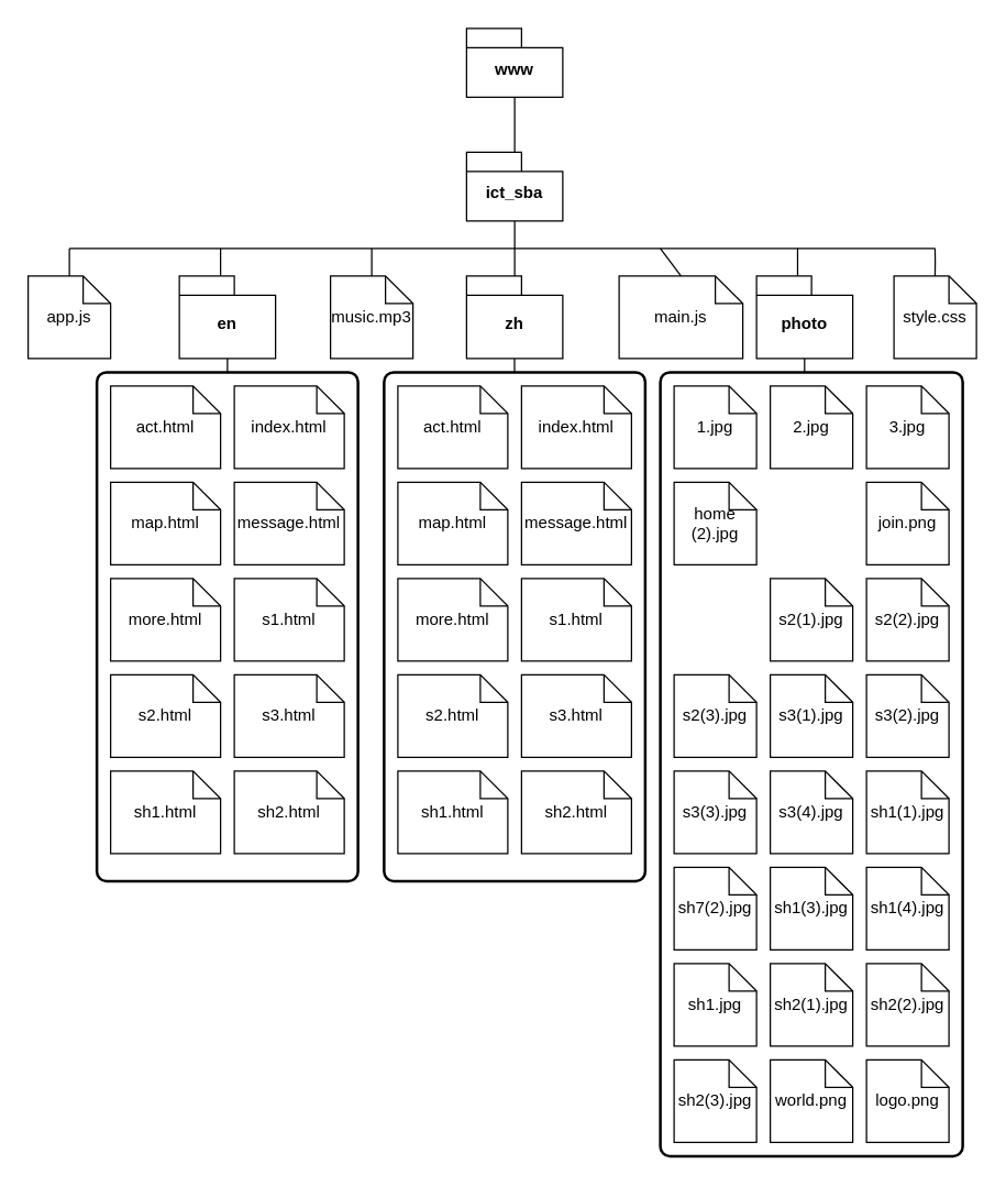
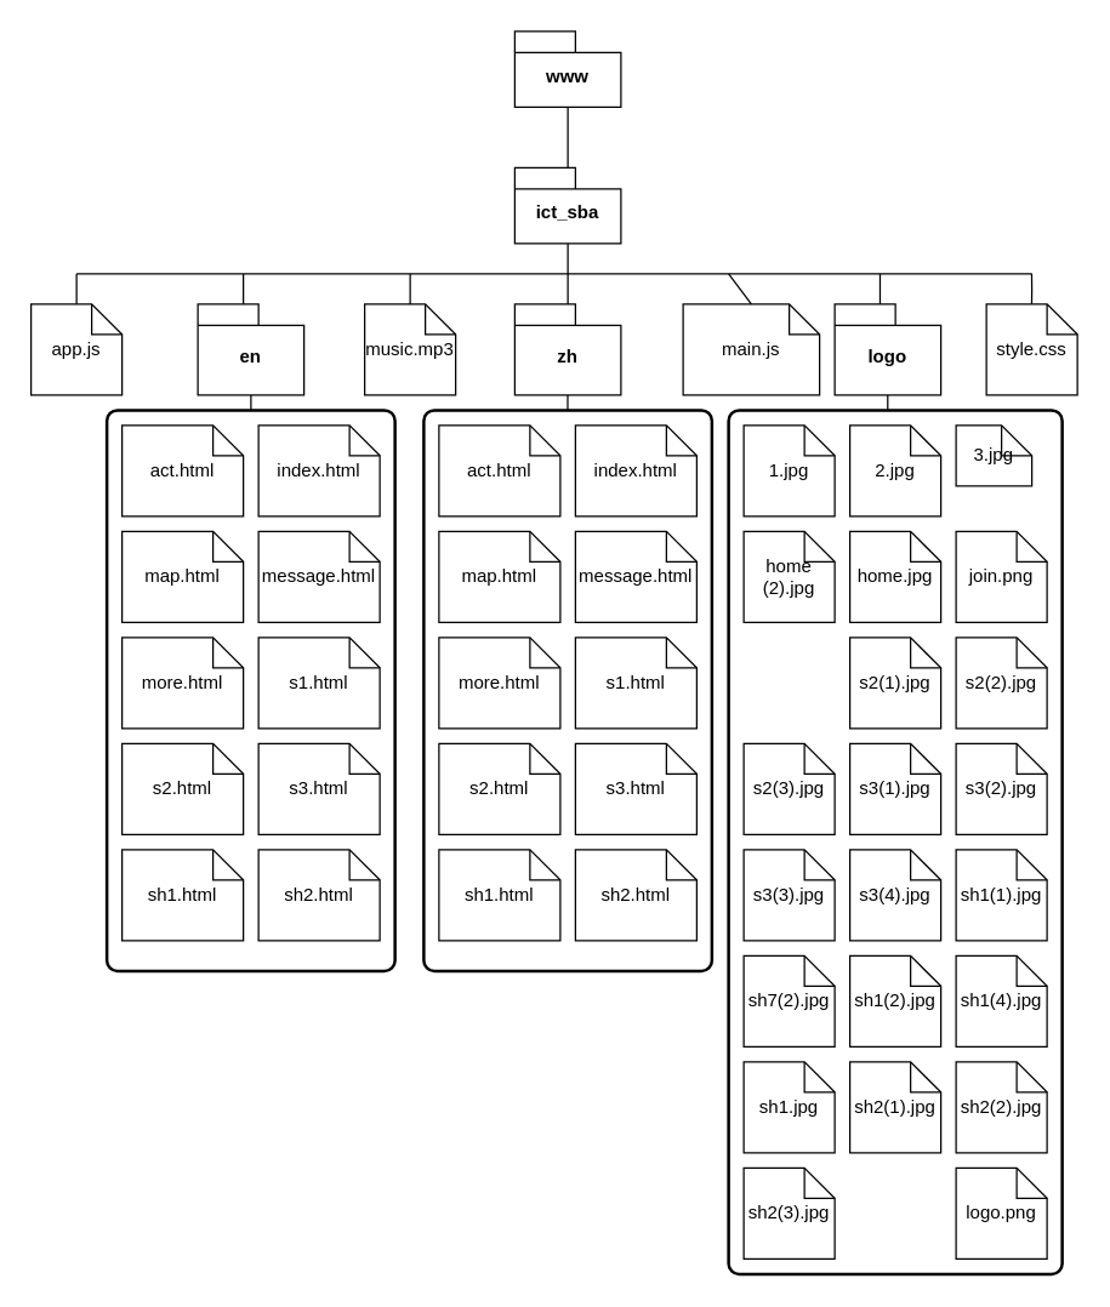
  <mxCell id="0" />
  <mxCell id="1" parent="0" />
  <mxCell id="2" value="ict_sba" style="shape=folder;fontStyle=1;spacingTop=10;tabWidth=40;tabHeight=14;tabPosition=left;html=1;whiteSpace=wrap;" vertex="1" parent="1"><mxGeometry x="339" y="110" width="70" height="50" as="geometry" /></mxCell>
  <mxCell id="3" value="en" style="shape=folder;fontStyle=1;spacingTop=10;tabWidth=40;tabHeight=14;tabPosition=left;html=1;whiteSpace=wrap;" vertex="1" parent="1"><mxGeometry x="130" y="200" width="70" height="60" as="geometry" /></mxCell>
- <mxCell id="4" value="photo" style="shape=folder;fontStyle=1;spacingTop=10;tabWidth=40;tabHeight=14;tabPosition=left;html=1;whiteSpace=wrap;" vertex="1" parent="1"><mxGeometry x="550" y="200" width="70" height="60" as="geometry" /></mxCell>
+ <mxCell id="4" value="logo" style="shape=folder;fontStyle=1;spacingTop=10;tabWidth=40;tabHeight=14;tabPosition=left;html=1;whiteSpace=wrap;" vertex="1" parent="1"><mxGeometry x="550" y="200" width="70" height="60" as="geometry" /></mxCell>
  <mxCell id="5" value="zh" style="shape=folder;fontStyle=1;spacingTop=10;tabWidth=40;tabHeight=14;tabPosition=left;html=1;whiteSpace=wrap;" vertex="1" parent="1"><mxGeometry x="339" y="200" width="70" height="60" as="geometry" /></mxCell>
  <mxCell id="6" value="app.js" style="shape=note;size=20;whiteSpace=wrap;html=1;" vertex="1" parent="1"><mxGeometry x="20" y="200" width="60" height="60" as="geometry" /></mxCell>
  <mxCell id="7" value="main.js" style="shape=note;size=20;whiteSpace=wrap;html=1;" vertex="1" parent="1"><mxGeometry x="450" y="200" width="90" height="60" as="geometry" /></mxCell>
  <mxCell id="8" value="music.mp3" style="shape=note;size=20;whiteSpace=wrap;html=1;" vertex="1" parent="1"><mxGeometry x="240" y="200" width="60" height="60" as="geometry" /></mxCell>
  <mxCell id="9" value="style.css" style="shape=note;size=20;whiteSpace=wrap;html=1;" vertex="1" parent="1"><mxGeometry x="650" y="200" width="60" height="60" as="geometry" /></mxCell>
  <mxCell id="10" value="" style="endArrow=none;html=1;rounded=0;" edge="1" parent="1"><mxGeometry relative="1" as="geometry"><mxPoint x="680" y="180" as="sourcePoint" /><mxPoint x="50" y="180" as="targetPoint" /></mxGeometry></mxCell>
  <mxCell id="11" value="" style="endArrow=none;html=1;rounded=0;exitX=0.5;exitY=1;exitDx=0;exitDy=0;exitPerimeter=0;" edge="1" parent="1" source="2"><mxGeometry relative="1" as="geometry"><mxPoint x="310" y="230" as="sourcePoint" /><mxPoint x="374" y="200" as="targetPoint" /></mxGeometry></mxCell>
  <mxCell id="12" value="" style="endArrow=none;html=1;rounded=0;entryX=0.5;entryY=0;entryDx=0;entryDy=0;entryPerimeter=0;" edge="1" parent="1" target="7"><mxGeometry relative="1" as="geometry"><mxPoint x="480" y="180" as="sourcePoint" /><mxPoint x="384" y="210" as="targetPoint" /></mxGeometry></mxCell>
  <mxCell id="13" value="" style="endArrow=none;html=1;rounded=0;entryX=0.5;entryY=0;entryDx=0;entryDy=0;entryPerimeter=0;" edge="1" parent="1"><mxGeometry relative="1" as="geometry"><mxPoint x="579.88" y="180" as="sourcePoint" /><mxPoint x="579.88" y="200" as="targetPoint" /></mxGeometry></mxCell>
  <mxCell id="14" value="" style="endArrow=none;html=1;rounded=0;entryX=0.5;entryY=0;entryDx=0;entryDy=0;entryPerimeter=0;" edge="1" parent="1"><mxGeometry relative="1" as="geometry"><mxPoint x="679.88" y="180" as="sourcePoint" /><mxPoint x="679.88" y="200" as="targetPoint" /><Array as="points"><mxPoint x="680" y="190" /></Array></mxGeometry></mxCell>
  <mxCell id="15" value="" style="endArrow=none;html=1;rounded=0;entryX=0.5;entryY=0;entryDx=0;entryDy=0;entryPerimeter=0;" edge="1" parent="1"><mxGeometry relative="1" as="geometry"><mxPoint x="50" y="180" as="sourcePoint" /><mxPoint x="50" y="200" as="targetPoint" /></mxGeometry></mxCell>
  <mxCell id="16" value="" style="endArrow=none;html=1;rounded=0;entryX=0.5;entryY=0;entryDx=0;entryDy=0;entryPerimeter=0;" edge="1" parent="1"><mxGeometry relative="1" as="geometry"><mxPoint x="160" y="180" as="sourcePoint" /><mxPoint x="160" y="200" as="targetPoint" /></mxGeometry></mxCell>
  <mxCell id="17" value="" style="endArrow=none;html=1;rounded=0;entryX=0.5;entryY=0;entryDx=0;entryDy=0;entryPerimeter=0;" edge="1" parent="1"><mxGeometry relative="1" as="geometry"><mxPoint x="270" y="180" as="sourcePoint" /><mxPoint x="270" y="200" as="targetPoint" /></mxGeometry></mxCell>
  <mxCell id="18" value="www" style="shape=folder;fontStyle=1;spacingTop=10;tabWidth=40;tabHeight=14;tabPosition=left;html=1;whiteSpace=wrap;" vertex="1" parent="1"><mxGeometry x="339" y="20" width="70" height="50" as="geometry" /></mxCell>
  <mxCell id="19" value="" style="endArrow=none;html=1;rounded=0;exitX=0.5;exitY=1;exitDx=0;exitDy=0;exitPerimeter=0;" edge="1" parent="1" source="18"><mxGeometry relative="1" as="geometry"><mxPoint x="310" y="140" as="sourcePoint" /><mxPoint x="374" y="110" as="targetPoint" /></mxGeometry></mxCell>
  <mxCell id="20" value="" style="rounded=1;whiteSpace=wrap;html=1;absoluteArcSize=1;arcSize=14;strokeWidth=2;" vertex="1" parent="1"><mxGeometry x="70" y="270" width="190" height="370" as="geometry" /></mxCell>
  <mxCell id="21" value="act.html" style="shape=note;size=20;whiteSpace=wrap;html=1;" vertex="1" parent="1"><mxGeometry x="80" y="280" width="80" height="60" as="geometry" /></mxCell>
  <mxCell id="22" value="index.html" style="shape=note;size=20;whiteSpace=wrap;html=1;" vertex="1" parent="1"><mxGeometry x="170" y="280" width="80" height="60" as="geometry" /></mxCell>
  <mxCell id="23" value="map.html" style="shape=note;size=20;whiteSpace=wrap;html=1;" vertex="1" parent="1"><mxGeometry x="80" y="350" width="80" height="60" as="geometry" /></mxCell>
  <mxCell id="24" value="message.html" style="shape=note;size=20;whiteSpace=wrap;html=1;" vertex="1" parent="1"><mxGeometry x="170" y="350" width="80" height="60" as="geometry" /></mxCell>
  <mxCell id="25" value="more.html" style="shape=note;size=20;whiteSpace=wrap;html=1;" vertex="1" parent="1"><mxGeometry x="80" y="420" width="80" height="60" as="geometry" /></mxCell>
  <mxCell id="26" value="s1.html" style="shape=note;size=20;whiteSpace=wrap;html=1;" vertex="1" parent="1"><mxGeometry x="170" y="420" width="80" height="60" as="geometry" /></mxCell>
  <mxCell id="27" value="s2.html" style="shape=note;size=20;whiteSpace=wrap;html=1;" vertex="1" parent="1"><mxGeometry x="80" y="490" width="80" height="60" as="geometry" /></mxCell>
  <mxCell id="28" value="s3.html" style="shape=note;size=20;whiteSpace=wrap;html=1;" vertex="1" parent="1"><mxGeometry x="170" y="490" width="80" height="60" as="geometry" /></mxCell>
  <mxCell id="29" value="sh1.html" style="shape=note;size=20;whiteSpace=wrap;html=1;" vertex="1" parent="1"><mxGeometry x="80" y="560" width="80" height="60" as="geometry" /></mxCell>
  <mxCell id="30" value="sh2.html" style="shape=note;size=20;whiteSpace=wrap;html=1;" vertex="1" parent="1"><mxGeometry x="170" y="560" width="80" height="60" as="geometry" /></mxCell>
  <mxCell id="31" value="" style="endArrow=none;html=1;rounded=0;entryX=0.5;entryY=0;entryDx=0;entryDy=0;" edge="1" parent="1" target="20"><mxGeometry relative="1" as="geometry"><mxPoint x="165" y="260" as="sourcePoint" /><mxPoint x="90" y="330" as="targetPoint" /></mxGeometry></mxCell>
  <mxCell id="32" value="" style="rounded=1;whiteSpace=wrap;html=1;absoluteArcSize=1;arcSize=14;strokeWidth=2;" vertex="1" parent="1"><mxGeometry x="279" y="270" width="190" height="370" as="geometry" /></mxCell>
  <mxCell id="33" value="act.html" style="shape=note;size=20;whiteSpace=wrap;html=1;" vertex="1" parent="1"><mxGeometry x="289" y="280" width="80" height="60" as="geometry" /></mxCell>
  <mxCell id="34" value="index.html" style="shape=note;size=20;whiteSpace=wrap;html=1;" vertex="1" parent="1"><mxGeometry x="379" y="280" width="80" height="60" as="geometry" /></mxCell>
  <mxCell id="35" value="map.html" style="shape=note;size=20;whiteSpace=wrap;html=1;" vertex="1" parent="1"><mxGeometry x="289" y="350" width="80" height="60" as="geometry" /></mxCell>
  <mxCell id="36" value="message.html" style="shape=note;size=20;whiteSpace=wrap;html=1;" vertex="1" parent="1"><mxGeometry x="379" y="350" width="80" height="60" as="geometry" /></mxCell>
  <mxCell id="37" value="more.html" style="shape=note;size=20;whiteSpace=wrap;html=1;" vertex="1" parent="1"><mxGeometry x="289" y="420" width="80" height="60" as="geometry" /></mxCell>
  <mxCell id="38" value="s1.html" style="shape=note;size=20;whiteSpace=wrap;html=1;" vertex="1" parent="1"><mxGeometry x="379" y="420" width="80" height="60" as="geometry" /></mxCell>
  <mxCell id="39" value="s2.html" style="shape=note;size=20;whiteSpace=wrap;html=1;" vertex="1" parent="1"><mxGeometry x="289" y="490" width="80" height="60" as="geometry" /></mxCell>
  <mxCell id="40" value="s3.html" style="shape=note;size=20;whiteSpace=wrap;html=1;" vertex="1" parent="1"><mxGeometry x="379" y="490" width="80" height="60" as="geometry" /></mxCell>
  <mxCell id="41" value="sh1.html" style="shape=note;size=20;whiteSpace=wrap;html=1;" vertex="1" parent="1"><mxGeometry x="289" y="560" width="80" height="60" as="geometry" /></mxCell>
  <mxCell id="42" value="sh2.html" style="shape=note;size=20;whiteSpace=wrap;html=1;" vertex="1" parent="1"><mxGeometry x="379" y="560" width="80" height="60" as="geometry" /></mxCell>
  <mxCell id="43" value="" style="endArrow=none;html=1;rounded=0;entryX=0.5;entryY=0;entryDx=0;entryDy=0;" edge="1" parent="1"><mxGeometry relative="1" as="geometry"><mxPoint x="373.89" y="260" as="sourcePoint" /><mxPoint x="373.89" y="270" as="targetPoint" /></mxGeometry></mxCell>
  <mxCell id="44" value="" style="rounded=1;whiteSpace=wrap;html=1;absoluteArcSize=1;arcSize=14;strokeWidth=2;" vertex="1" parent="1"><mxGeometry x="480" y="270" width="220" height="570" as="geometry" /></mxCell>
  <mxCell id="45" value="1.jpg" style="shape=note;size=20;whiteSpace=wrap;html=1;" vertex="1" parent="1"><mxGeometry x="490" y="280" width="60" height="60" as="geometry" /></mxCell>
  <mxCell id="46" value="2.jpg" style="shape=note;size=20;whiteSpace=wrap;html=1;" vertex="1" parent="1"><mxGeometry x="560" y="280" width="60" height="60" as="geometry" /></mxCell>
- <mxCell id="47" value="3.jpg" style="shape=note;size=20;whiteSpace=wrap;html=1;" vertex="1" parent="1"><mxGeometry x="630" y="280" width="60" height="60" as="geometry" /></mxCell>
+ <mxCell id="47" value="3.jpg" style="shape=note;size=20;whiteSpace=wrap;html=1;" vertex="1" parent="1"><mxGeometry x="630" y="280" width="50" height="40" as="geometry" /></mxCell>
  <mxCell id="48" value="home&lt;br&gt;(2).jpg" style="shape=note;size=20;whiteSpace=wrap;html=1;" vertex="1" parent="1"><mxGeometry x="490" y="350" width="60" height="60" as="geometry" /></mxCell>
+ <mxCell id="49" value="home.jpg" style="shape=note;size=20;whiteSpace=wrap;html=1;" vertex="1" parent="1"><mxGeometry x="560" y="350" width="60" height="60" as="geometry" /></mxCell>
  <mxCell id="50" value="join.png" style="shape=note;size=20;whiteSpace=wrap;html=1;" vertex="1" parent="1"><mxGeometry x="630" y="350" width="60" height="60" as="geometry" /></mxCell>
  <mxCell id="51" value="s2(1).jpg" style="shape=note;size=20;whiteSpace=wrap;html=1;" vertex="1" parent="1"><mxGeometry x="560" y="420" width="60" height="60" as="geometry" /></mxCell>
  <mxCell id="52" value="s2(2).jpg" style="shape=note;size=20;whiteSpace=wrap;html=1;" vertex="1" parent="1"><mxGeometry x="630" y="420" width="60" height="60" as="geometry" /></mxCell>
  <mxCell id="53" value="s2(3).jpg" style="shape=note;size=20;whiteSpace=wrap;html=1;" vertex="1" parent="1"><mxGeometry x="490" y="490" width="60" height="60" as="geometry" /></mxCell>
  <mxCell id="54" value="s3(1).jpg" style="shape=note;size=20;whiteSpace=wrap;html=1;" vertex="1" parent="1"><mxGeometry x="560" y="490" width="60" height="60" as="geometry" /></mxCell>
  <mxCell id="55" value="s3(2).jpg" style="shape=note;size=20;whiteSpace=wrap;html=1;" vertex="1" parent="1"><mxGeometry x="630" y="490" width="60" height="60" as="geometry" /></mxCell>
  <mxCell id="56" value="s3(3).jpg" style="shape=note;size=20;whiteSpace=wrap;html=1;" vertex="1" parent="1"><mxGeometry x="490" y="560" width="60" height="60" as="geometry" /></mxCell>
  <mxCell id="57" value="s3(4).jpg" style="shape=note;size=20;whiteSpace=wrap;html=1;" vertex="1" parent="1"><mxGeometry x="560" y="560" width="60" height="60" as="geometry" /></mxCell>
  <mxCell id="58" value="sh7(2).jpg" style="shape=note;size=20;whiteSpace=wrap;html=1;" vertex="1" parent="1"><mxGeometry x="490" y="630" width="60" height="60" as="geometry" /></mxCell>
- <mxCell id="59" value="sh1(3).jpg" style="shape=note;size=20;whiteSpace=wrap;html=1;" vertex="1" parent="1"><mxGeometry x="560" y="630" width="60" height="60" as="geometry" /></mxCell>
+ <mxCell id="59" value="sh1(2).jpg" style="shape=note;size=20;whiteSpace=wrap;html=1;" vertex="1" parent="1"><mxGeometry x="560" y="630" width="60" height="60" as="geometry" /></mxCell>
  <mxCell id="60" value="sh1(4).jpg" style="shape=note;size=20;whiteSpace=wrap;html=1;" vertex="1" parent="1"><mxGeometry x="630" y="630" width="60" height="60" as="geometry" /></mxCell>
  <mxCell id="61" value="sh1.jpg" style="shape=note;size=20;whiteSpace=wrap;html=1;" vertex="1" parent="1"><mxGeometry x="490" y="700" width="60" height="60" as="geometry" /></mxCell>
  <mxCell id="62" value="sh2(1).jpg" style="shape=note;size=20;whiteSpace=wrap;html=1;" vertex="1" parent="1"><mxGeometry x="560" y="700" width="60" height="60" as="geometry" /></mxCell>
  <mxCell id="63" value="sh2(2).jpg" style="shape=note;size=20;whiteSpace=wrap;html=1;" vertex="1" parent="1"><mxGeometry x="630" y="700" width="60" height="60" as="geometry" /></mxCell>
  <mxCell id="64" value="sh2(3).jpg" style="shape=note;size=20;whiteSpace=wrap;html=1;" vertex="1" parent="1"><mxGeometry x="490" y="770" width="60" height="60" as="geometry" /></mxCell>
- <mxCell id="65" value="world.png" style="shape=note;size=20;whiteSpace=wrap;html=1;" vertex="1" parent="1"><mxGeometry x="560" y="770" width="60" height="60" as="geometry" /></mxCell>
  <mxCell id="66" value="logo.png" style="shape=note;size=20;whiteSpace=wrap;html=1;" vertex="1" parent="1"><mxGeometry x="630" y="770" width="60" height="60" as="geometry" /></mxCell>
  <mxCell id="67" value="sh1(1).jpg" style="shape=note;size=20;whiteSpace=wrap;html=1;" vertex="1" parent="1"><mxGeometry x="630" y="560" width="60" height="60" as="geometry" /></mxCell>
  <mxCell id="68" style="edgeStyle=orthogonalEdgeStyle;rounded=0;orthogonalLoop=1;jettySize=auto;html=1;exitX=0.5;exitY=1;exitDx=0;exitDy=0;" edge="1" parent="1" source="44" target="44"><mxGeometry relative="1" as="geometry" /></mxCell>
  <mxCell id="69" value="" style="endArrow=none;html=1;rounded=0;entryX=0.5;entryY=0;entryDx=0;entryDy=0;" edge="1" parent="1"><mxGeometry relative="1" as="geometry"><mxPoint x="584.93" y="260" as="sourcePoint" /><mxPoint x="584.93" y="270" as="targetPoint" /></mxGeometry></mxCell>
